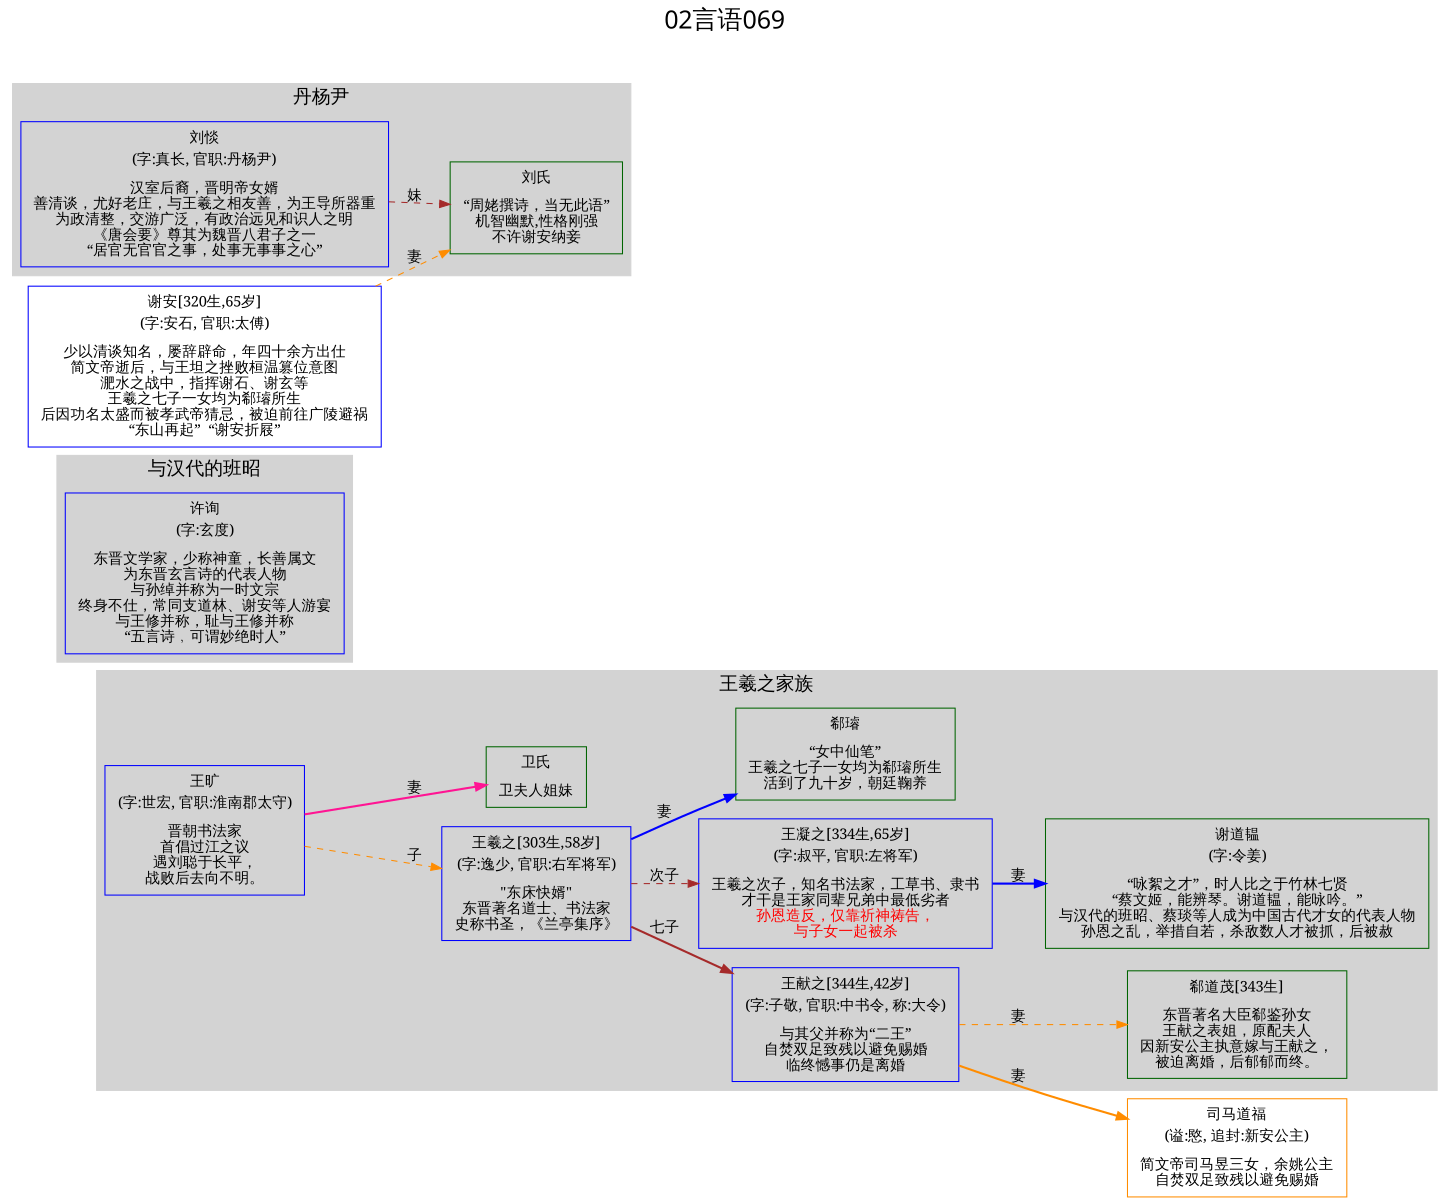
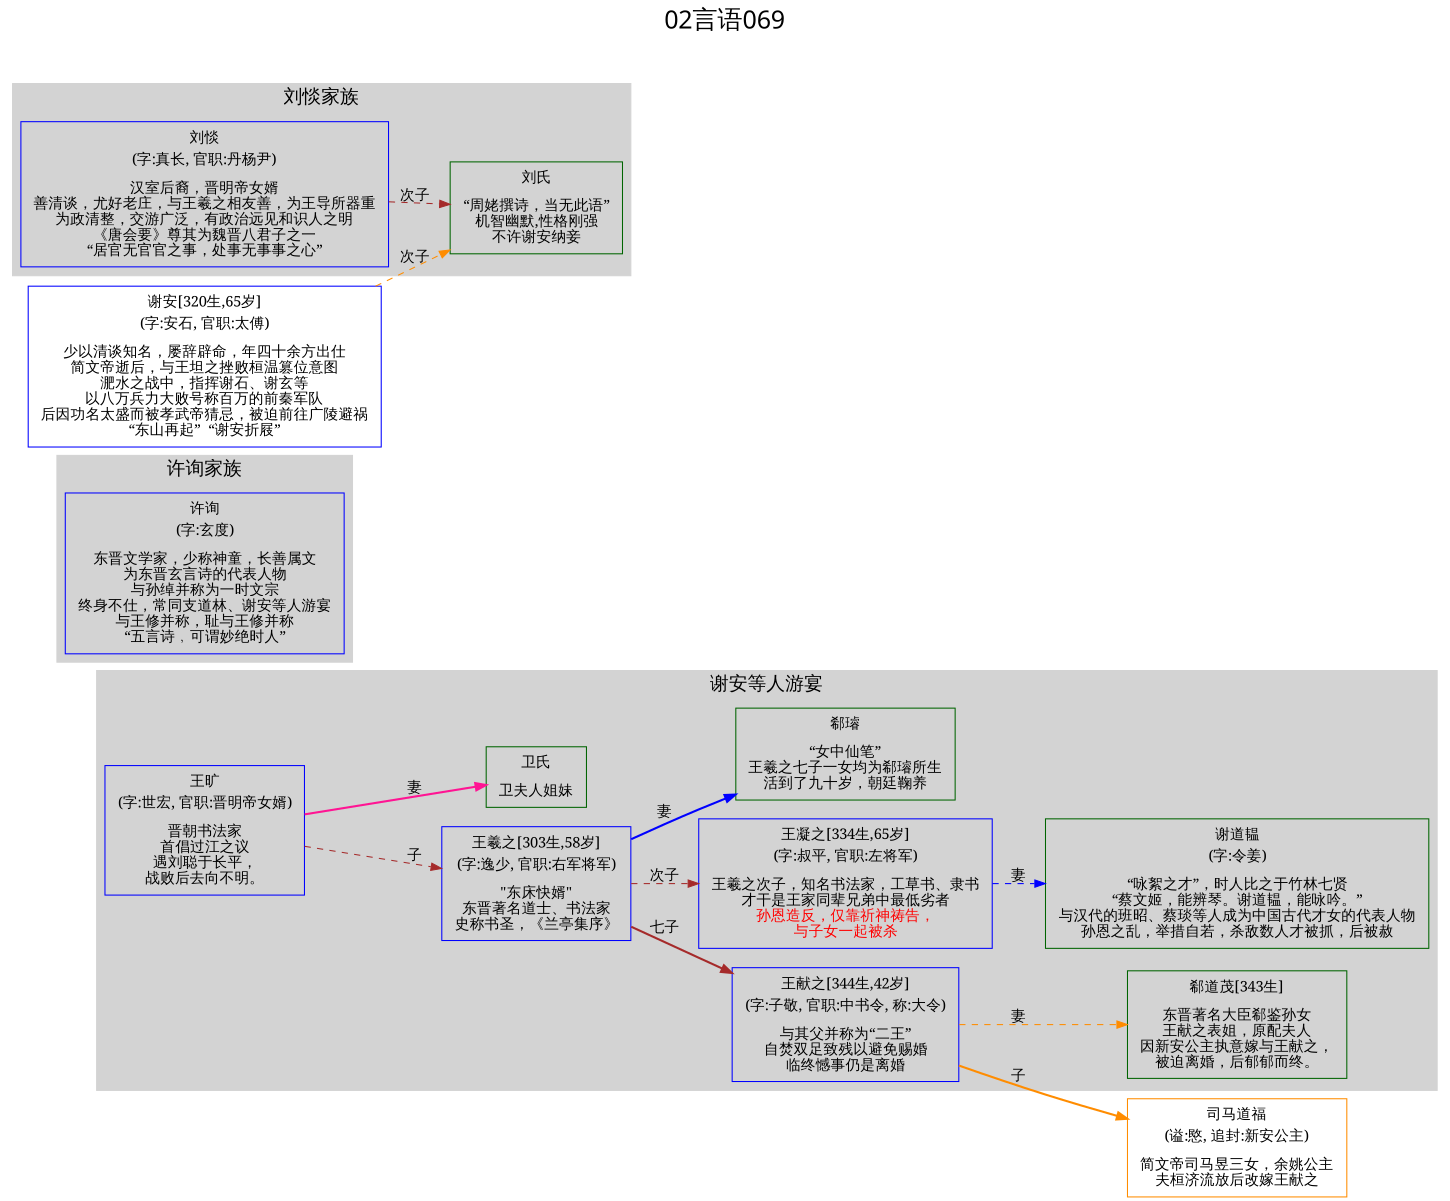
  digraph {
    color=lightgrey
    fontname=SimHei
    fontsize=24
    label="02言语069"
    labelloc=t
    rankdir=LR
    ranksep=0.5
    style=filled
    node [color=blue fontname=SimSun shape=box]
    edge [color=brown fontname=SimSun style=dashed]
    n1 [label=<<table border="0" cellborder="0"><tr><td>王羲之[303生,58岁]</td></tr><tr><td>(字:逸少, 官职:右军将军)</td></tr><tr><td></td></tr><tr><td>"东床快婿"<br/>东晋著名道士、书法家<br/>史称书圣，《兰亭集序》<br/></td></tr></table>>]
    n2 [color=darkgreen label=<<table border="0" cellborder="0"><tr><td>谢道韫</td></tr><tr><td>(字:令姜)</td></tr><tr><td></td></tr><tr><td>“咏絮之才”，时人比之于竹林七贤<br/>“蔡文姬，能辨琴。谢道韫，能咏吟。”<br/>与汉代的班昭、蔡琰等人成为中国古代才女的代表人物<br/>孙恩之乱，举措自若，杀敌数人才被抓，后被赦<br/></td></tr></table>>]
    n3 [color=darkgreen label=<<table border="0" cellborder="0"><tr><td>郗道茂[343生]</td></tr><tr><td></td></tr><tr><td>东晋著名大臣郗鉴孙女<br/>王献之表姐，原配夫人<br/>因新安公主执意嫁与王献之，<br/>被迫离婚，后郁郁而终。<br/></td></tr></table>>]
    n4 [label=<<table border="0" cellborder="0"><tr><td>王凝之[334生,65岁]</td></tr><tr><td>(字:叔平, 官职:左将军)</td></tr><tr><td></td></tr><tr><td>王羲之次子，知名书法家，工草书、隶书<br/>才干是王家同辈兄弟中最低劣者<br/><font color = 'red'>孙恩造反，仅靠祈神祷告，<br/>与子女一起被杀<br/></font></td></tr></table>>]
    n5 [label=<<table border="0" cellborder="0"><tr><td>王献之[344生,42岁]</td></tr><tr><td>(字:子敬, 官职:中书令, 称:大令)</td></tr><tr><td></td></tr><tr><td>与其父并称为“二王”<br/>自焚双足致残以避免赐婚<br/>临终憾事仍是离婚<br/></td></tr></table>>]
    n6 [color=darkgreen label=<<table border="0" cellborder="0"><tr><td>郗璿</td></tr><tr><td></td></tr><tr><td>“女中仙笔”<br/>王羲之七子一女均为郗璿所生<br/>活到了九十岁，朝廷鞠养<br/></td></tr></table>>]
    n7 [color=darkgreen label=<<table border="0" cellborder="0"><tr><td>卫氏</td></tr><tr><td></td></tr><tr><td>卫夫人姐妹<br/></td></tr></table>>]
-   n8 [label=<<table border="0" cellborder="0"><tr><td>王旷</td></tr><tr><td>(字:世宏, 官职:淮南郡太守)</td></tr><tr><td></td></tr><tr><td>晋朝书法家<br/>首倡过江之议<br/>遇刘聪于长平，<br/>战败后去向不明。<br/></td></tr></table>>]
+   n8 [label=<<table border="0" cellborder="0"><tr><td>王旷</td></tr><tr><td>(字:世宏, 官职:晋明帝女婿)</td></tr><tr><td></td></tr><tr><td>晋朝书法家<br/>首倡过江之议<br/>遇刘聪于长平，<br/>战败后去向不明。<br/></td></tr></table>>]
    n9 [label=<<table border="0" cellborder="0"><tr><td>许询</td></tr><tr><td>(字:玄度)</td></tr><tr><td></td></tr><tr><td>东晋文学家，少称神童，长善属文<br/>为东晋玄言诗的代表人物<br/>与孙绰并称为一时文宗<br/>终身不仕，常同支道林、谢安等人游宴<br/>与王修并称，耻与王修并称<br/>“五言诗﹐可谓妙绝时人”<br/></td></tr></table>>]
    n10 [label=<<table border="0" cellborder="0"><tr><td>刘惔</td></tr><tr><td>(字:真长, 官职:丹杨尹)</td></tr><tr><td></td></tr><tr><td>汉室后裔，晋明帝女婿<br/>善清谈，尤好老庄，与王羲之相友善，为王导所器重<br/>为政清整，交游广泛，有政治远见和识人之明<br/>《唐会要》尊其为魏晋八君子之一<br/>“居官无官官之事，处事无事事之心”<br/></td></tr></table>>]
    n11 [color=darkgreen label=<<table border="0" cellborder="0"><tr><td>刘氏</td></tr><tr><td></td></tr><tr><td>“周姥撰诗，当无此语”<br/>机智幽默,性格刚强<br/>不许谢安纳妾<br/></td></tr></table>>]
-   n12 [color=darkorange label=<<table border="0" cellborder="0"><tr><td>司马道福</td></tr><tr><td>(谥:愍, 追封:新安公主)</td></tr><tr><td></td></tr><tr><td>简文帝司马昱三女，余姚公主<br/>自焚双足致残以避免赐婚<br/></td></tr></table>>]
-   n13 [label=<<table border="0" cellborder="0"><tr><td>谢安[320生,65岁]</td></tr><tr><td>(字:安石, 官职:太傅)</td></tr><tr><td></td></tr><tr><td>少以清谈知名，屡辞辟命，年四十余方出仕<br/>简文帝逝后，与王坦之挫败桓温篡位意图<br/>淝水之战中，指挥谢石、谢玄等<br/>王羲之七子一女均为郗璿所生<br/>后因功名太盛而被孝武帝猜忌，被迫前往广陵避祸<br/>“东山再起”  “谢安折屐”<br/></td></tr></table>>]
+   n12 [color=darkorange label=<<table border="0" cellborder="0"><tr><td>司马道福</td></tr><tr><td>(谥:愍, 追封:新安公主)</td></tr><tr><td></td></tr><tr><td>简文帝司马昱三女，余姚公主<br/>夫桓济流放后改嫁王献之<br/></td></tr></table>>]
+   n13 [label=<<table border="0" cellborder="0"><tr><td>谢安[320生,65岁]</td></tr><tr><td>(字:安石, 官职:太傅)</td></tr><tr><td></td></tr><tr><td>少以清谈知名，屡辞辟命，年四十余方出仕<br/>简文帝逝后，与王坦之挫败桓温篡位意图<br/>淝水之战中，指挥谢石、谢玄等<br/>以八万兵力大败号称百万的前秦军队<br/>后因功名太盛而被孝武帝猜忌，被迫前往广陵避祸<br/>“东山再起”  “谢安折屐”<br/></td></tr></table>>]
    subgraph cluster_1 {
      fontsize=18
-     label="王羲之家族"
+     label="谢安等人游宴"
      n1
      n2
      n3
      n4
      n5
      n6
      n7
      n8
    }
    subgraph cluster_2 {
      fontsize=18
-     label="与汉代的班昭"
+     label="许询家族"
      n9
    }
    subgraph cluster_3 {
      fontsize=18
-     label="丹杨尹"
+     label="刘惔家族"
      n10
      n11
    }
    n1 -> n4 [label="次子"]
    n1 -> n5 [label="七子" style=bold]
    n1 -> n6 [color=blue label="妻" style=bold]
-   n4 -> n2 [color=blue label="妻" style=bold]
+   n4 -> n2 [color=blue label="妻"]
    n5 -> n3 [color=darkorange label="妻"]
-   n5 -> n12 [color=darkorange label="妻" style=bold]
-   n8 -> n1 [color=darkorange label="子"]
+   n5 -> n12 [color=darkorange label="子" style=bold]
+   n8 -> n1 [label="子"]
    n8 -> n7 [color=deeppink label="妻" style=bold]
-   n10 -> n11 [label="妹"]
-   n13 -> n11 [color=darkorange label="妻"]
+   n10 -> n11 [label="次子"]
+   n13 -> n11 [color=darkorange label="次子"]
  }
